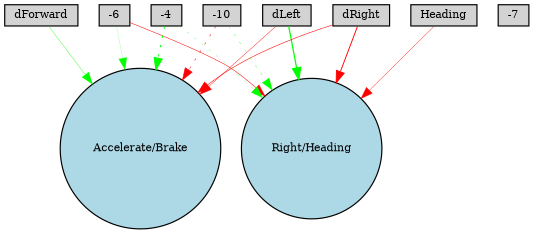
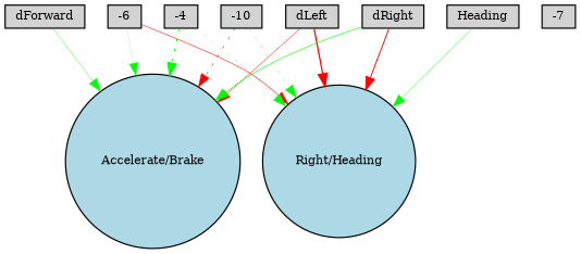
  digraph {
    node [fillcolor=lightgray fontsize=9 shape=box style=filled]
    edge [color=green style=solid]
    dLeft [height=0.2 width=0.2]
    "Accelerate/Brake" [fillcolor=lightblue height=0.2 shape=circle width=0.2]
    n3 [fillcolor=lightblue height=0.2 label="Right/Heading" shape=circle width=0.2]
    dForward [height=0.2 width=0.2]
    dRight [height=0.2 width=0.2]
    Heading [height=0.2 width=0.2]
    -6 [height=0.2 width=0.2]
    -7 [height=0.2 width=0.2]
    n9 [height=0.2 label=-4 width=0.2]
    -10 [height=0.2 width=0.2]
    dLeft -> "Accelerate/Brake" [color=red penwidth=0.341883890828925]
-   dLeft -> n3 [penwidth=1.035252040652319]
+   dLeft -> n3 [color=red penwidth=1.035252040652319]
    dForward -> "Accelerate/Brake" [penwidth=0.3014787208663483]
-   dRight -> "Accelerate/Brake" [color=red penwidth=0.47060117672328916]
+   dRight -> "Accelerate/Brake" [penwidth=0.47060117672328916]
    dRight -> n3 [color=red penwidth=0.7690131377831445]
-   Heading -> n3 [color=red penwidth=0.3072728609301285]
+   Heading -> n3 [penwidth=0.3072728609301285]
    -6 -> "Accelerate/Brake" [penwidth=0.14120382996503147]
    -6 -> n3 [color=red penwidth=0.42779929937410377]
    n9 -> "Accelerate/Brake" [penwidth=0.8334215303432211 style=dotted]
    n9 -> n3 [penwidth=0.2344788418534195 style=dotted]
    -10 -> "Accelerate/Brake" [color=red penwidth=0.45624506313511737 style=dotted]
    -10 -> n3 [penwidth=0.30148386107950986 style=dotted]
  }
